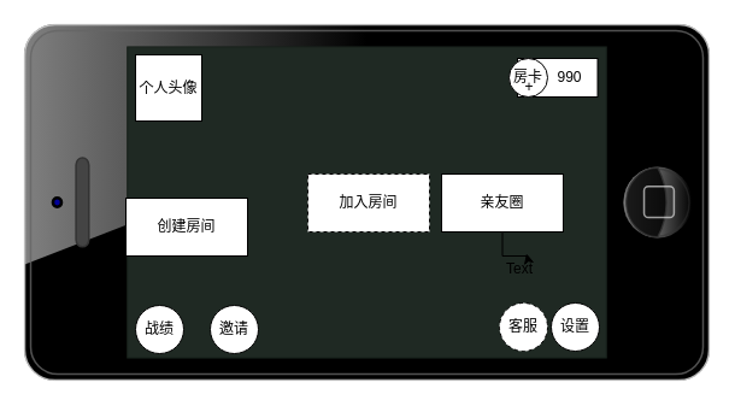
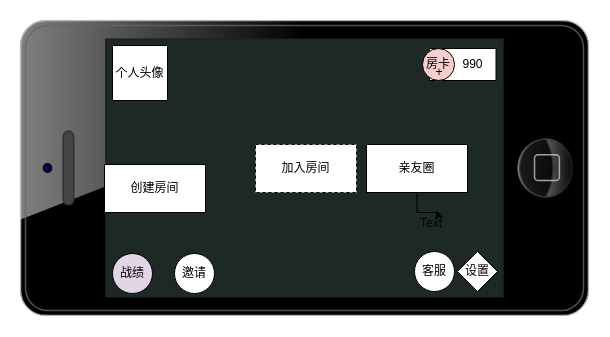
  <mxCell id="0" />
  <mxCell id="1" parent="0" />
  <mxCell id="2" value="" style="verticalLabelPosition=bottom;verticalAlign=top;html=1;shadow=0;dashed=0;strokeWidth=1;shape=mxgraph.ios.iPhone;direction=north;bgStyle=bgGreen;fillColor=#dae8fc;strokeColor=#6c8ebf;" vertex="1" parent="1"><mxGeometry x="20" y="20" width="568" height="295" as="geometry" /></mxCell>
  <mxCell id="3" value="创建房间" style="rounded=0;whiteSpace=wrap;html=1;" vertex="1" parent="1"><mxGeometry x="104" y="164" width="101" height="48" as="geometry" /></mxCell>
  <mxCell id="4" value="加入房间" style="rounded=0;whiteSpace=wrap;html=1;dashed=1;" vertex="1" parent="1"><mxGeometry x="255" y="144" width="101" height="48" as="geometry" /></mxCell>
  <mxCell id="5" value="" style="edgeStyle=orthogonalEdgeStyle;rounded=0;orthogonalLoop=1;jettySize=auto;html=1;" edge="1" parent="1" source="6"><mxGeometry relative="1" as="geometry"><mxPoint x="436.5" y="210" as="targetPoint" /></mxGeometry></mxCell>
  <mxCell id="6" value="亲友圈" style="rounded=0;whiteSpace=wrap;html=1;" vertex="1" parent="1"><mxGeometry x="366" y="144" width="101" height="48" as="geometry" /></mxCell>
- <mxCell id="7" value="客服" style="ellipse;whiteSpace=wrap;html=1;aspect=fixed;dashed=1;" vertex="1" parent="1"><mxGeometry x="414" y="251" width="40" height="40" as="geometry" /></mxCell>
+ <mxCell id="7" value="客服" style="ellipse;whiteSpace=wrap;html=1;aspect=fixed;" vertex="1" parent="1"><mxGeometry x="414" y="251" width="40" height="40" as="geometry" /></mxCell>
  <mxCell id="8" value="个人头像" style="whiteSpace=wrap;html=1;aspect=fixed;" vertex="1" parent="1"><mxGeometry x="112" y="45" width="55" height="55" as="geometry" /></mxCell>
- <mxCell id="9" value="战绩" style="ellipse;whiteSpace=wrap;html=1;aspect=fixed;" vertex="1" parent="1"><mxGeometry x="112" y="253" width="40" height="40" as="geometry" /></mxCell>
+ <mxCell id="9" value="战绩" style="ellipse;whiteSpace=wrap;html=1;aspect=fixed;fillColor=#e1d5e7;" vertex="1" parent="1"><mxGeometry x="112" y="253" width="40" height="40" as="geometry" /></mxCell>
  <mxCell id="10" value="邀请" style="ellipse;whiteSpace=wrap;html=1;aspect=fixed;" vertex="1" parent="1"><mxGeometry x="174" y="253" width="40" height="40" as="geometry" /></mxCell>
- <mxCell id="11" value="设置" style="ellipse;whiteSpace=wrap;html=1;aspect=fixed;" vertex="1" parent="1"><mxGeometry x="457" y="251" width="40" height="40" as="geometry" /></mxCell>
+ <mxCell id="11" value="设置" style="rhombus;whiteSpace=wrap;html=1;aspect=fixed;" vertex="1" parent="1"><mxGeometry x="457" y="251" width="40" height="40" as="geometry" /></mxCell>
  <mxCell id="12" value="&amp;nbsp; &amp;nbsp; &amp;nbsp; 990" style="rounded=0;whiteSpace=wrap;html=1;" vertex="1" parent="1"><mxGeometry x="429" y="48" width="66.5" height="32" as="geometry" /></mxCell>
- <mxCell id="13" value="房卡" style="ellipse;whiteSpace=wrap;html=1;aspect=fixed;" vertex="1" parent="1"><mxGeometry x="422" y="48" width="32" height="32" as="geometry" /></mxCell>
+ <mxCell id="13" value="房卡" style="ellipse;whiteSpace=wrap;html=1;aspect=fixed;fillColor=#f8cecc;" vertex="1" parent="1"><mxGeometry x="422" y="48" width="32" height="32" as="geometry" /></mxCell>
  <mxCell id="14" value="Text" style="text;html=1;strokeColor=none;fillColor=none;align=center;verticalAlign=middle;whiteSpace=wrap;rounded=0;" vertex="1" parent="1"><mxGeometry x="411" y="213" width="40" height="20" as="geometry" /></mxCell>
  <mxCell id="15" value="+" style="text;html=1;strokeColor=none;fillColor=none;align=center;verticalAlign=middle;whiteSpace=wrap;rounded=0;" vertex="1" parent="1"><mxGeometry x="419" y="62" width="40" height="20" as="geometry" /></mxCell>
